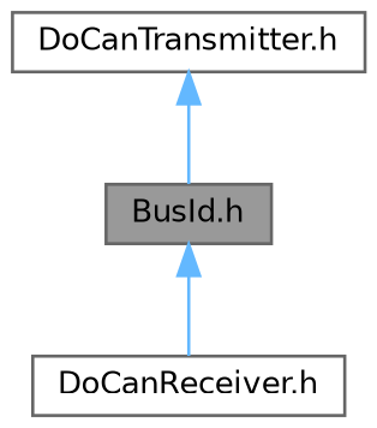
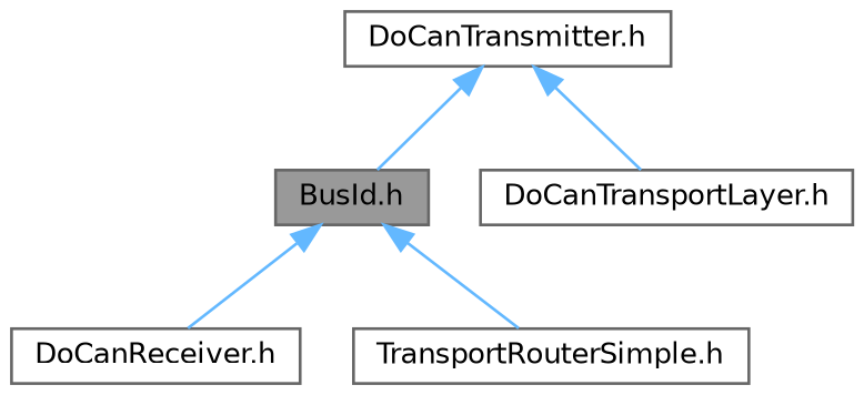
  digraph {
    node [color=grey40 fillcolor=white fontname=Helvetica fontsize=10 shape=box style=filled]
    edge [color=steelblue1 dir=back fontname=Helvetica fontsize=10 labelfontname=Helvetica labelfontsize=10 style=solid]
    n1 [color=gray40 fillcolor=grey60 fontcolor=black height=0.2 label="BusId.h" width=0.4]
    n2 [height=0.2 label="DoCanReceiver.h" width=0.4]
+   n3 [height=0.2 label="TransportRouterSimple.h" width=0.4]
    n4 [height=0.2 label="DoCanTransmitter.h" width=0.4]
+   n5 [height=0.2 label="DoCanTransportLayer.h" width=0.4]
    n1 -> n2
+   n1 -> n3
    n4 -> n1
+   n4 -> n5
  }
